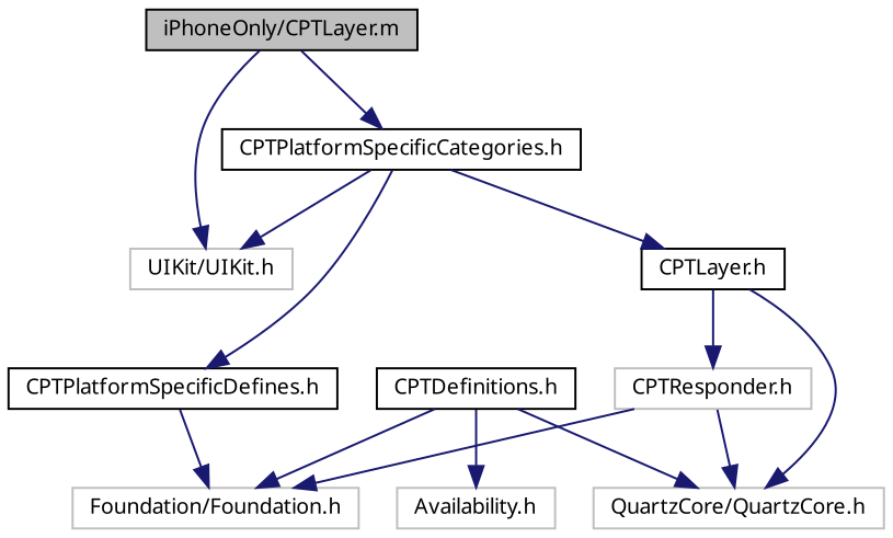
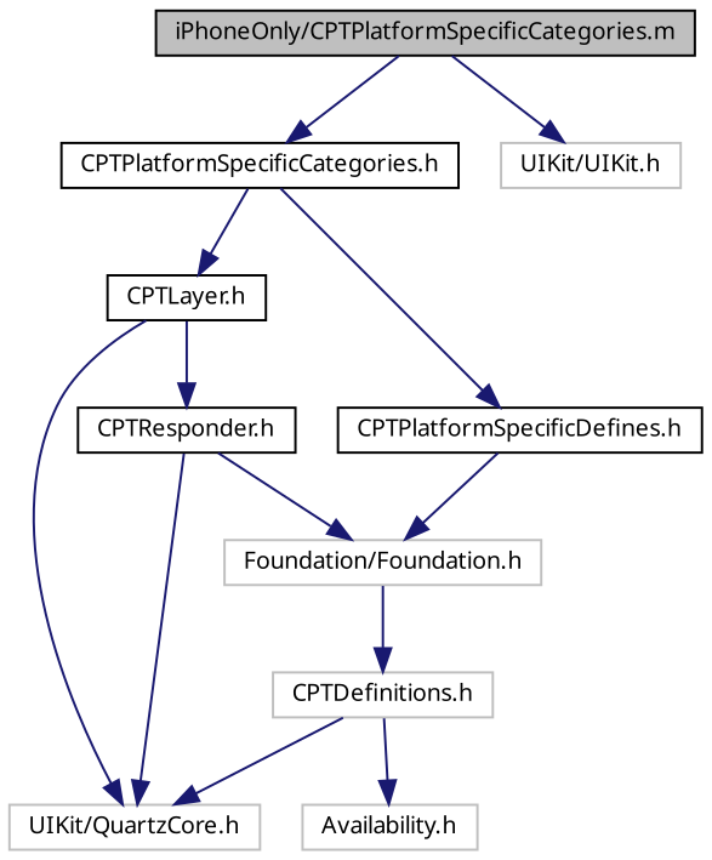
  digraph {
    node [color=black fontname="Lucinda Grande" fontsize=10 shape=record]
    edge [color=midnightblue fontname="Lucinda Grande" fontsize=10 labelfontname="Lucinda Grande" labelfontsize=10 style=solid]
-   n1 [fillcolor=grey75 fontcolor=black height=0.2 label="iPhoneOnly/CPTLayer.m" style=filled width=0.4]
+   n1 [fillcolor=grey75 fontcolor=black height=0.2 label="iPhoneOnly/CPTPlatformSpecificCategories.m" style=filled width=0.4]
    n2 [height=0.2 label="CPTPlatformSpecificCategories.h" width=0.4]
    n3 [color=grey75 height=0.2 label="UIKit/UIKit.h" width=0.4]
    n4 [height=0.2 label="CPTLayer.h" width=0.4]
    n5 [height=0.2 label="CPTPlatformSpecificDefines.h" width=0.4]
-   n6 [color=grey75 height=0.2 label="QuartzCore/QuartzCore.h" width=0.4]
-   n7 [color=grey75 height=0.2 label="CPTResponder.h" width=0.4]
+   n6 [color=grey75 height=0.2 label="UIKit/QuartzCore.h" width=0.4]
+   n7 [height=0.2 label="CPTResponder.h" width=0.4]
    n8 [color=grey75 height=0.2 label="Foundation/Foundation.h" width=0.4]
-   n9 [height=0.2 label="CPTDefinitions.h" width=0.4]
+   n9 [color=grey75 height=0.2 label="CPTDefinitions.h" width=0.4]
    n10 [color=grey75 height=0.2 label="Availability.h" width=0.4]
    n1 -> n2
    n1 -> n3
-   n2 -> n3
    n2 -> n4
    n2 -> n5
    n4 -> n6
    n4 -> n7
    n5 -> n8
    n7 -> n6
    n7 -> n8
    n9 -> n6
-   n9 -> n8
+   n8 -> n9
    n9 -> n10
  }
